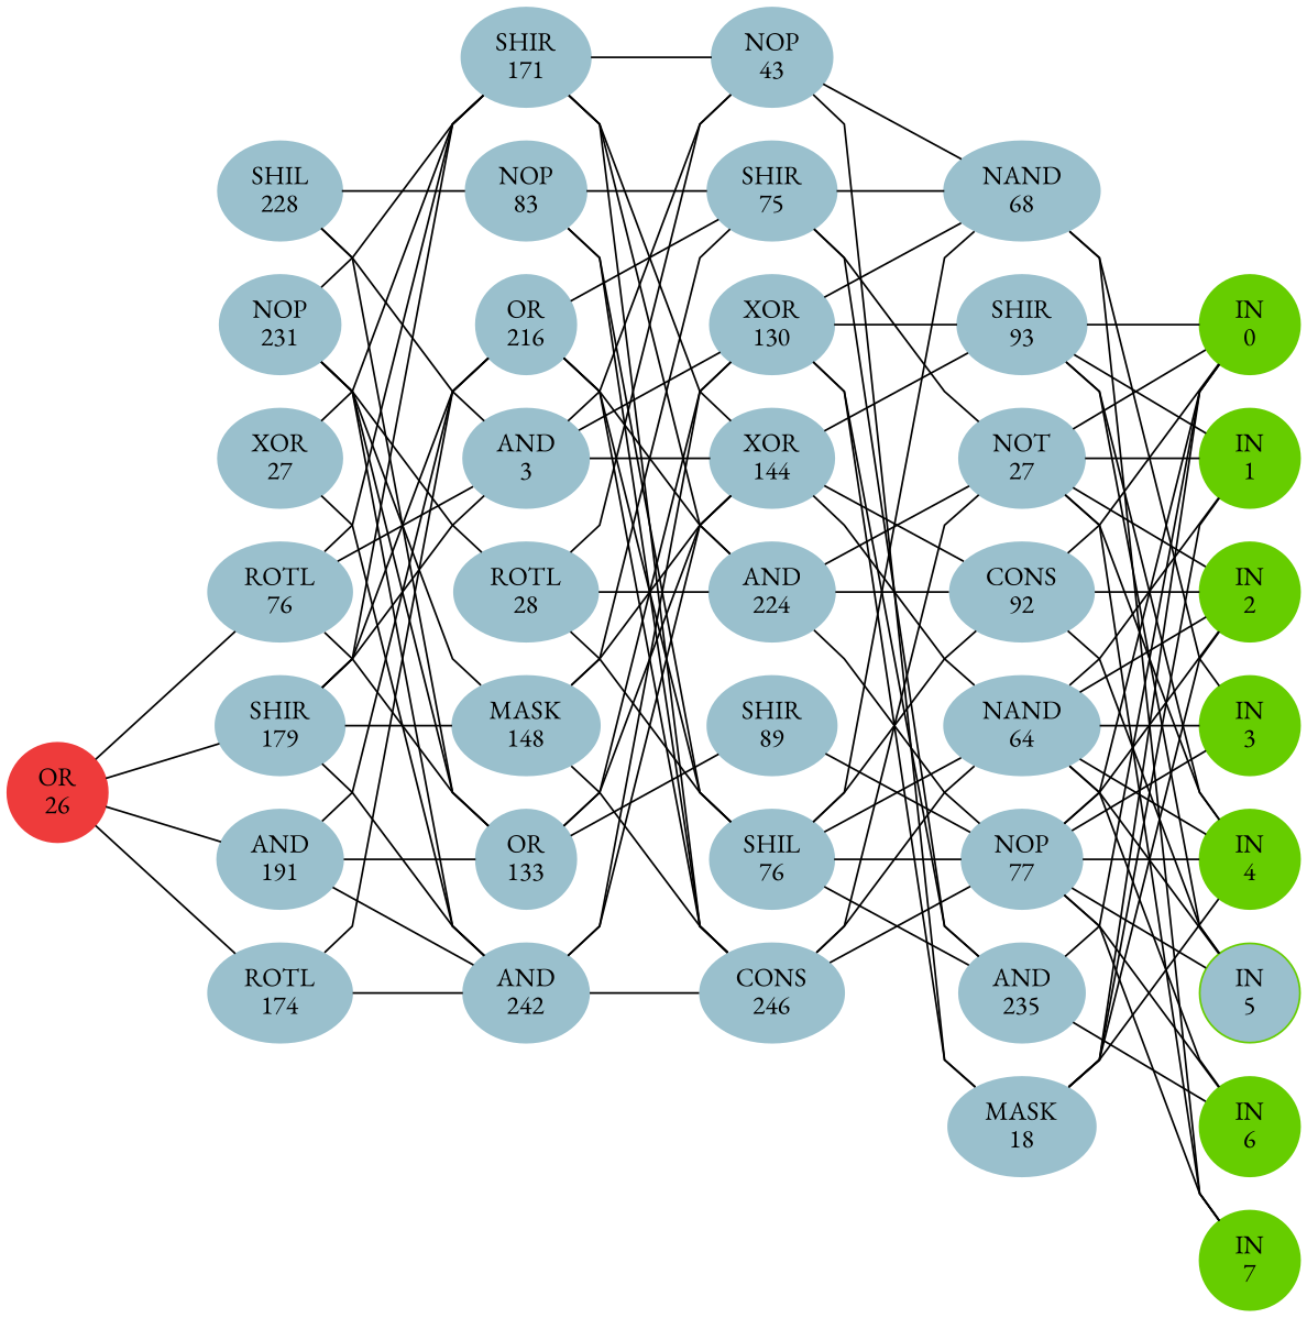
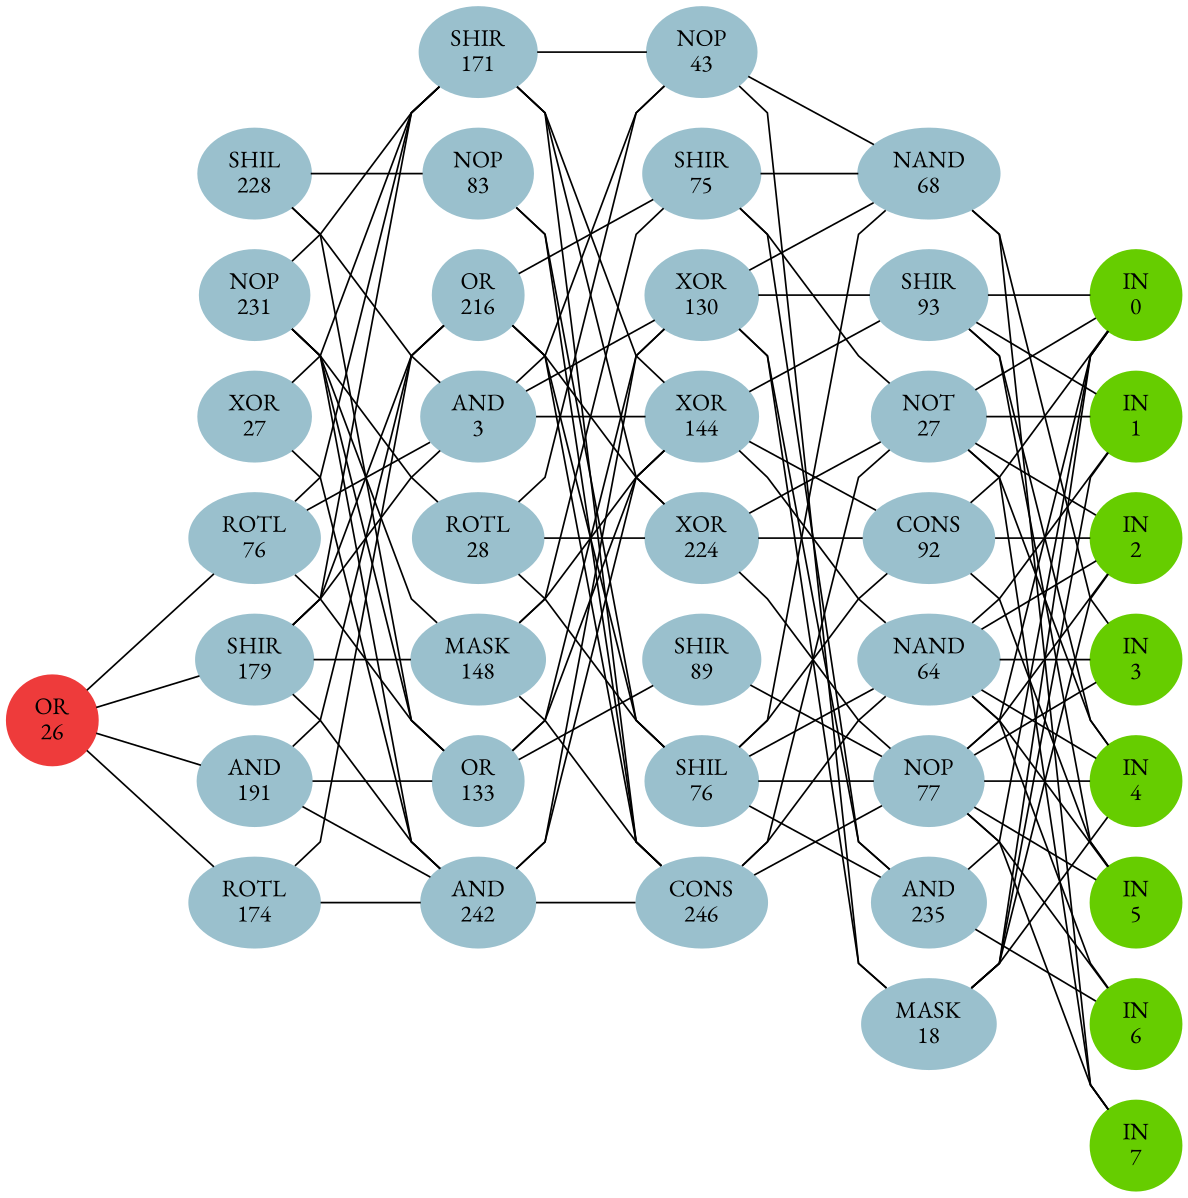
  graph {
    fontname="EB Garamond"
    ordering=out
    rankdir=LR
    ranksep=0.75
    splines=polyline
    node [color=lightblue3 fontname="EB Garamond" style=filled]
    edge [fontname="EB Garamond" style=solid]
    n1 [color=chartreuse3 label="IN\n0"]
    n2 [color=chartreuse3 label="IN\n1"]
    n3 [color=chartreuse3 label="IN\n2"]
    n4 [color=chartreuse3 label="IN\n3"]
    n5 [color=chartreuse3 label="IN\n4"]
-   n6 [color=chartreuse3 label="IN\n5" fillcolor=lightblue3]
+   n6 [color=chartreuse3 label="IN\n5"]
    n7 [color=chartreuse3 label="IN\n6"]
    n8 [color=chartreuse3 label="IN\n7"]
    n9 [label="NAND\n68"]
    n10 [label="SHIR\n93"]
    n11 [label="NOT\n27"]
    n12 [label="CONS\n92"]
    n13 [label="NAND\n64"]
    n14 [label="NOP\n77"]
    n15 [label="AND\n235"]
    n16 [label="MASK\n18"]
    n17 [label="NOP\n43"]
    n18 [label="SHIR\n75"]
    n19 [label="XOR\n130"]
    n20 [label="XOR\n144"]
-   n21 [label="AND\n224"]
+   n21 [label="XOR\n224"]
    n22 [label="SHIR\n89"]
    n23 [label="SHIL\n76"]
    n24 [label="CONS\n246"]
    n25 [label="SHIR\n171"]
    n26 [label="NOP\n83"]
    n27 [label="OR\n216"]
    n28 [label="AND\n3"]
    n29 [label="ROTL\n28"]
    n30 [label="MASK\n148"]
    n31 [label="OR\n133"]
    n32 [label="AND\n242"]
    n33 [label="NOP\n231"]
    n34 [label="XOR\n27"]
    n35 [label="ROTL\n76"]
    n36 [label="SHIR\n179"]
    n37 [label="SHIL\n228"]
    n38 [label="AND\n191"]
    n39 [label="ROTL\n174"]
    n40 [color=brown2 label="OR\n26"]
    subgraph sub_1 {
      rank=same
      n1
      n2
      n3
      n4
      n5
      n6
      n7
      n8
    }
    subgraph sub_2 {
      rank=same
      n9
      n10
      n11
      n12
      n13
      n14
      n15
      n16
    }
    subgraph sub_3 {
      rank=same
      n17
      n18
      n19
      n20
      n21
      n22
      n23
      n24
    }
    subgraph sub_4 {
      rank=same
      n25
      n26
      n27
      n28
      n29
      n30
      n31
      n32
    }
    subgraph sub_5 {
      rank=same
      n33
      n34
      n35
      n36
      n37
      n38
      n39
    }
    subgraph sub_6 {
      rank=same
      n40
    }
    n1 -- n2 [style=invis]
    n2 -- n3 [style=invis]
    n3 -- n4 [style=invis]
    n4 -- n5 [style=invis]
    n5 -- n6 [style=invis]
    n6 -- n7 [style=invis]
    n7 -- n8 [style=invis]
    n9 -- n4
    n9 -- n8
    n9 -- n10 [style=invis]
    n10 -- n1
    n10 -- n2
    n10 -- n5
    n10 -- n6
    n10 -- n11 [style=invis]
    n11 -- n1
    n11 -- n2
    n11 -- n3
    n11 -- n5
    n11 -- n8
    n11 -- n12 [style=invis]
    n12 -- n1
    n12 -- n3
    n12 -- n6
    n12 -- n13 [style=invis]
    n13 -- n2
    n13 -- n3
    n13 -- n4
    n13 -- n5
    n13 -- n6
    n13 -- n7
    n13 -- n14 [style=invis]
    n14 -- n1
    n14 -- n3
    n14 -- n4
    n14 -- n5
    n14 -- n6
    n14 -- n7
    n14 -- n8
    n14 -- n15 [style=invis]
    n15 -- n1
    n15 -- n7
    n15 -- n16 [style=invis]
    n16 -- n1
    n16 -- n2
    n16 -- n3
    n16 -- n5
    n17 -- n9
    n17 -- n16
    n17 -- n18 [style=invis]
    n18 -- n9
    n18 -- n11
    n18 -- n15
    n18 -- n19 [style=invis]
    n19 -- n9
    n19 -- n10
    n19 -- n15
    n19 -- n16
    n19 -- n20 [style=invis]
    n20 -- n10
    n20 -- n12
    n20 -- n13
    n20 -- n21 [style=invis]
    n21 -- n11
    n21 -- n12
    n21 -- n14
    n21 -- n22 [style=invis]
    n22 -- n14
    n22 -- n23 [style=invis]
    n23 -- n9
    n23 -- n12
    n23 -- n13
    n23 -- n14
    n23 -- n15
    n23 -- n24 [style=invis]
    n24 -- n11
    n24 -- n13
    n24 -- n14
    n25 -- n17
    n25 -- n20
    n25 -- n21
    n25 -- n24
    n25 -- n26 [style=invis]
-   n26 -- n18
    n26 -- n23
    n26 -- n24
    n26 -- n27 [style=invis]
    n27 -- n18
    n27 -- n21
    n27 -- n23
    n27 -- n24
    n27 -- n28 [style=invis]
    n28 -- n17
    n28 -- n19
    n28 -- n20
    n28 -- n29 [style=invis]
    n29 -- n17
    n29 -- n21
    n29 -- n23
    n29 -- n30 [style=invis]
    n30 -- n18
    n30 -- n20
    n30 -- n24
    n30 -- n31 [style=invis]
    n31 -- n19
    n31 -- n20
    n31 -- n22
    n31 -- n32 [style=invis]
    n32 -- n19
    n32 -- n20
    n32 -- n24
    n33 -- n25
    n33 -- n29
    n33 -- n30
    n33 -- n31
    n33 -- n32
    n33 -- n34 [style=invis]
    n34 -- n25
    n34 -- n32
    n34 -- n35 [style=invis]
    n35 -- n25
    n35 -- n28
    n35 -- n31
    n35 -- n36 [style=invis]
    n36 -- n25
    n36 -- n27
    n36 -- n28
    n36 -- n30
    n36 -- n32
    n37 -- n26
    n37 -- n28
    n37 -- n31
    n37 -- n38 [style=invis]
    n38 -- n27
    n38 -- n31
    n38 -- n32
    n38 -- n39 [style=invis]
    n39 -- n27
    n39 -- n32
    n40 -- n35
    n40 -- n36
    n40 -- n38
    n40 -- n39
    n40 -- n40 [style=invis]
  }
